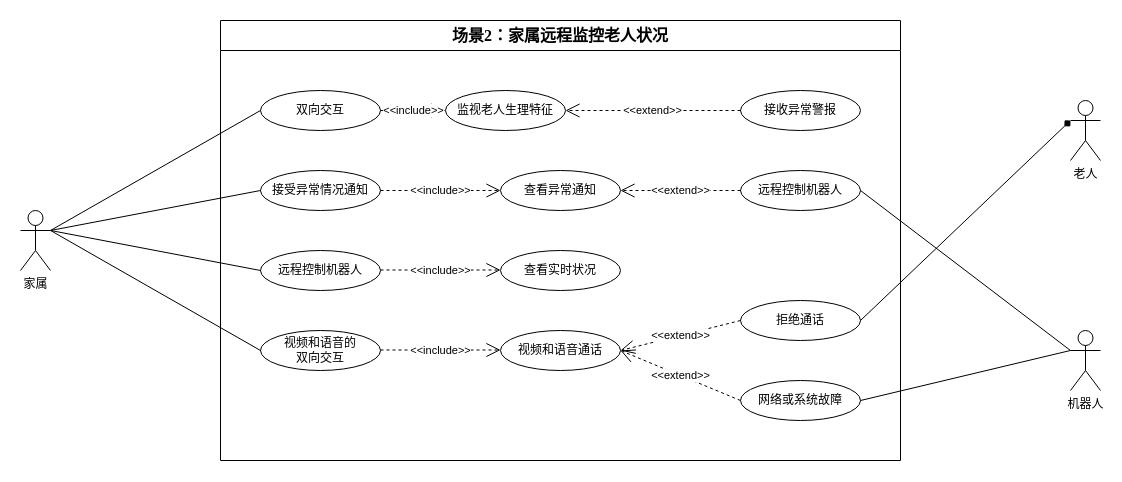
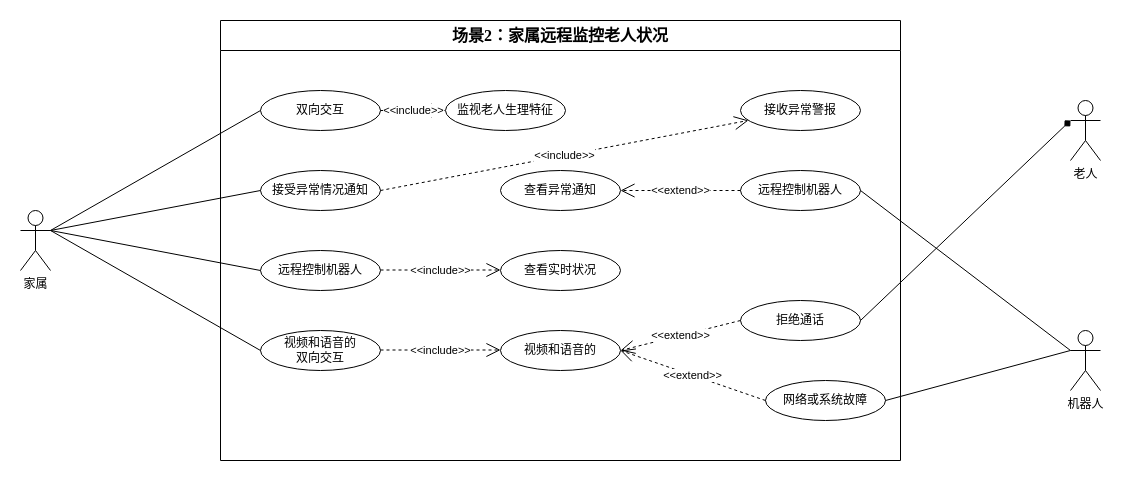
  <mxCell id="0" />
  <mxCell id="1" parent="0" />
  <mxCell id="2" value="&lt;font face=&quot;新宋体&quot;&gt;家属&lt;/font&gt;" style="shape=umlActor;verticalLabelPosition=bottom;verticalAlign=top;html=1;" parent="1" vertex="1"><mxGeometry x="20" y="210" width="30" height="60" as="geometry" /></mxCell>
  <mxCell id="3" value="&lt;font face=&quot;新宋体&quot;&gt;老人&lt;/font&gt;" style="shape=umlActor;verticalLabelPosition=bottom;verticalAlign=top;html=1;" parent="1" vertex="1"><mxGeometry x="1070" y="100" width="30" height="60" as="geometry" /></mxCell>
  <mxCell id="4" value="&lt;font face=&quot;新宋体&quot;&gt;&lt;span style=&quot;font-size: 16px;&quot;&gt;场景2：家属远程监控老人状况&lt;/span&gt;&lt;/font&gt;" style="swimlane;whiteSpace=wrap;html=1;startSize=30;" parent="1" vertex="1"><mxGeometry x="220" y="20" width="680" height="440" as="geometry"><mxRectangle x="240" y="40" width="240" height="30" as="alternateBounds" /></mxGeometry></mxCell>
  <mxCell id="5" value="双向交互" style="ellipse;whiteSpace=wrap;html=1;" parent="4" vertex="1"><mxGeometry x="40" y="70" width="120" height="40" as="geometry" /></mxCell>
  <mxCell id="6" value="接收异常警报" style="ellipse;whiteSpace=wrap;html=1;" parent="4" vertex="1"><mxGeometry x="520" y="70" width="120" height="40" as="geometry" /></mxCell>
- <mxCell id="7" value="&amp;lt;&amp;lt;extend&amp;gt;&amp;gt;" style="endArrow=open;endSize=12;dashed=1;html=1;rounded=0;entryX=1;entryY=0.5;entryDx=0;entryDy=0;exitX=0;exitY=0.5;exitDx=0;exitDy=0;" parent="4" source="6" target="8" edge="1"><mxGeometry width="160" relative="1" as="geometry"><mxPoint x="1010" y="420" as="sourcePoint" /><mxPoint x="400" y="50" as="targetPoint" /></mxGeometry></mxCell>
  <mxCell id="8" value="监视老人生理特征" style="ellipse;whiteSpace=wrap;html=1;" parent="4" vertex="1"><mxGeometry x="225" y="70" width="120" height="40" as="geometry" /></mxCell>
  <mxCell id="9" value="&amp;lt;&amp;lt;include&amp;gt;&amp;gt;" style="endArrow=open;endSize=12;dashed=1;html=1;rounded=0;exitX=1;exitY=0.5;exitDx=0;exitDy=0;entryX=0;entryY=0.5;entryDx=0;entryDy=0;" parent="4" source="5" target="8" edge="1"><mxGeometry width="160" relative="1" as="geometry"><mxPoint x="100" y="70" as="sourcePoint" /><mxPoint x="240" y="20" as="targetPoint" /></mxGeometry></mxCell>
  <mxCell id="10" value="接受异常情况通知" style="ellipse;whiteSpace=wrap;html=1;" parent="4" vertex="1"><mxGeometry x="40" y="150" width="120" height="40" as="geometry" /></mxCell>
  <mxCell id="11" value="远程控制机器人" style="ellipse;whiteSpace=wrap;html=1;" parent="4" vertex="1"><mxGeometry x="520" y="150" width="120" height="40" as="geometry" /></mxCell>
  <mxCell id="12" value="查看异常通知" style="ellipse;whiteSpace=wrap;html=1;" parent="4" vertex="1"><mxGeometry x="280" y="150" width="120" height="40" as="geometry" /></mxCell>
- <mxCell id="13" value="&amp;lt;&amp;lt;include&amp;gt;&amp;gt;" style="endArrow=open;endSize=12;dashed=1;html=1;rounded=0;exitX=1;exitY=0.5;exitDx=0;exitDy=0;entryX=0;entryY=0.5;entryDx=0;entryDy=0;" parent="4" source="10" target="12" edge="1"><mxGeometry width="160" relative="1" as="geometry"><mxPoint x="100" y="150" as="sourcePoint" /><mxPoint x="240" y="100" as="targetPoint" /></mxGeometry></mxCell>
+ <mxCell id="13" value="&amp;lt;&amp;lt;include&amp;gt;&amp;gt;" style="endArrow=open;endSize=12;dashed=1;html=1;rounded=0;exitX=1;exitY=0.5;exitDx=0;exitDy=0;" parent="4" source="10" target="6" edge="1"><mxGeometry width="160" relative="1" as="geometry"><mxPoint x="100" y="150" as="sourcePoint" /><mxPoint x="240" y="100" as="targetPoint" /></mxGeometry></mxCell>
  <mxCell id="14" value="&amp;lt;&amp;lt;extend&amp;gt;&amp;gt;" style="endArrow=open;endSize=12;dashed=1;html=1;rounded=0;exitX=0;exitY=0.5;exitDx=0;exitDy=0;entryX=1;entryY=0.5;entryDx=0;entryDy=0;" parent="4" source="11" target="12" edge="1"><mxGeometry width="160" relative="1" as="geometry"><mxPoint x="530" y="140" as="sourcePoint" /><mxPoint x="400" y="130" as="targetPoint" /></mxGeometry></mxCell>
  <mxCell id="15" value="远程控制机器人" style="ellipse;whiteSpace=wrap;html=1;" vertex="1" parent="4"><mxGeometry x="40" y="230" width="120" height="40" as="geometry" /></mxCell>
  <mxCell id="16" value="查看实时状况" style="ellipse;whiteSpace=wrap;html=1;" vertex="1" parent="4"><mxGeometry x="280" y="230" width="120" height="40" as="geometry" /></mxCell>
  <mxCell id="17" value="&amp;lt;&amp;lt;include&amp;gt;&amp;gt;" style="endArrow=open;endSize=12;dashed=1;html=1;rounded=0;exitX=1;exitY=0.5;exitDx=0;exitDy=0;entryX=0;entryY=0.5;entryDx=0;entryDy=0;" edge="1" parent="4"><mxGeometry width="160" relative="1" as="geometry"><mxPoint x="160" y="249.5" as="sourcePoint" /><mxPoint x="280" y="249.5" as="targetPoint" /></mxGeometry></mxCell>
  <mxCell id="18" value="视频和语音的&lt;br&gt;双向交互" style="ellipse;whiteSpace=wrap;html=1;" vertex="1" parent="4"><mxGeometry x="40" y="310" width="120" height="40" as="geometry" /></mxCell>
- <mxCell id="19" value="视频和语音通话" style="ellipse;whiteSpace=wrap;html=1;" vertex="1" parent="4"><mxGeometry x="280" y="310" width="120" height="40" as="geometry" /></mxCell>
+ <mxCell id="19" value="视频和语音的" style="ellipse;whiteSpace=wrap;html=1;" vertex="1" parent="4"><mxGeometry x="280" y="310" width="120" height="40" as="geometry" /></mxCell>
  <mxCell id="20" value="&amp;lt;&amp;lt;include&amp;gt;&amp;gt;" style="endArrow=open;endSize=12;dashed=1;html=1;rounded=0;exitX=1;exitY=0.5;exitDx=0;exitDy=0;entryX=0;entryY=0.5;entryDx=0;entryDy=0;" edge="1" parent="4"><mxGeometry width="160" relative="1" as="geometry"><mxPoint x="160" y="329.5" as="sourcePoint" /><mxPoint x="280" y="329.5" as="targetPoint" /></mxGeometry></mxCell>
  <mxCell id="21" value="拒绝通话" style="ellipse;whiteSpace=wrap;html=1;" vertex="1" parent="4"><mxGeometry x="520" y="280" width="120" height="40" as="geometry" /></mxCell>
  <mxCell id="22" value="&amp;lt;&amp;lt;extend&amp;gt;&amp;gt;" style="endArrow=open;endSize=12;dashed=1;html=1;rounded=0;exitX=0;exitY=0.5;exitDx=0;exitDy=0;entryX=1;entryY=0.5;entryDx=0;entryDy=0;" edge="1" parent="4" source="21"><mxGeometry width="160" relative="1" as="geometry"><mxPoint x="530" y="300" as="sourcePoint" /><mxPoint x="400" y="330" as="targetPoint" /></mxGeometry></mxCell>
- <mxCell id="23" value="网络或系统故障" style="ellipse;whiteSpace=wrap;html=1;" vertex="1" parent="4"><mxGeometry x="520" y="360" width="120" height="40" as="geometry" /></mxCell>
+ <mxCell id="23" value="网络或系统故障" style="ellipse;whiteSpace=wrap;html=1;" vertex="1" parent="4"><mxGeometry x="545" y="360" width="120" height="40" as="geometry" /></mxCell>
  <mxCell id="24" value="&amp;lt;&amp;lt;extend&amp;gt;&amp;gt;" style="endArrow=open;endSize=12;dashed=1;html=1;rounded=0;exitX=0;exitY=0.5;exitDx=0;exitDy=0;" edge="1" parent="4" source="23"><mxGeometry width="160" relative="1" as="geometry"><mxPoint x="530" y="380" as="sourcePoint" /><mxPoint x="400" y="330" as="targetPoint" /></mxGeometry></mxCell>
  <mxCell id="25" value="&lt;font face=&quot;新宋体&quot;&gt;机器人&lt;/font&gt;" style="shape=umlActor;verticalLabelPosition=bottom;verticalAlign=top;html=1;" vertex="1" parent="1"><mxGeometry x="1070" y="330" width="30" height="60" as="geometry" /></mxCell>
  <mxCell id="26" value="" style="endArrow=none;html=1;rounded=0;entryX=0;entryY=0.5;entryDx=0;entryDy=0;exitX=1;exitY=0.333;exitDx=0;exitDy=0;exitPerimeter=0;" edge="1" parent="1" source="2" target="5"><mxGeometry width="50" height="50" relative="1" as="geometry"><mxPoint x="110" y="170" as="sourcePoint" /><mxPoint x="160" y="120" as="targetPoint" /></mxGeometry></mxCell>
  <mxCell id="27" value="" style="endArrow=none;html=1;rounded=0;entryX=0;entryY=0.5;entryDx=0;entryDy=0;exitX=1;exitY=0.333;exitDx=0;exitDy=0;exitPerimeter=0;" edge="1" parent="1" source="2" target="10"><mxGeometry width="50" height="50" relative="1" as="geometry"><mxPoint x="150" y="250" as="sourcePoint" /><mxPoint x="200" y="200" as="targetPoint" /></mxGeometry></mxCell>
  <mxCell id="28" value="" style="endArrow=none;html=1;rounded=0;entryX=0;entryY=0.5;entryDx=0;entryDy=0;exitX=1;exitY=0.333;exitDx=0;exitDy=0;exitPerimeter=0;" edge="1" parent="1" source="2" target="15"><mxGeometry width="50" height="50" relative="1" as="geometry"><mxPoint x="140" y="330" as="sourcePoint" /><mxPoint x="190" y="280" as="targetPoint" /></mxGeometry></mxCell>
  <mxCell id="29" value="" style="endArrow=none;html=1;rounded=0;entryX=0;entryY=0.5;entryDx=0;entryDy=0;exitX=1;exitY=0.333;exitDx=0;exitDy=0;exitPerimeter=0;" edge="1" parent="1" source="2" target="18"><mxGeometry width="50" height="50" relative="1" as="geometry"><mxPoint x="140" y="390" as="sourcePoint" /><mxPoint x="190" y="340" as="targetPoint" /></mxGeometry></mxCell>
  <mxCell id="30" value="" style="endArrow=diamond;html=1;rounded=0;entryX=0;entryY=0.333;entryDx=0;entryDy=0;entryPerimeter=0;exitX=1;exitY=0.5;exitDx=0;exitDy=0;" edge="1" parent="1" source="21" target="3"><mxGeometry width="50" height="50" relative="1" as="geometry"><mxPoint x="970" y="200" as="sourcePoint" /><mxPoint x="1020" y="150" as="targetPoint" /></mxGeometry></mxCell>
  <mxCell id="31" value="" style="endArrow=none;html=1;rounded=0;entryX=0;entryY=0.333;entryDx=0;entryDy=0;entryPerimeter=0;exitX=1;exitY=0.5;exitDx=0;exitDy=0;" edge="1" parent="1" source="23" target="25"><mxGeometry width="50" height="50" relative="1" as="geometry"><mxPoint x="950" y="320" as="sourcePoint" /><mxPoint x="1000" y="270" as="targetPoint" /></mxGeometry></mxCell>
  <mxCell id="32" value="" style="endArrow=none;html=1;rounded=0;exitX=1;exitY=0.5;exitDx=0;exitDy=0;" edge="1" parent="1" source="11"><mxGeometry width="50" height="50" relative="1" as="geometry"><mxPoint x="870" y="410" as="sourcePoint" /><mxPoint x="1070" y="350" as="targetPoint" /></mxGeometry></mxCell>
